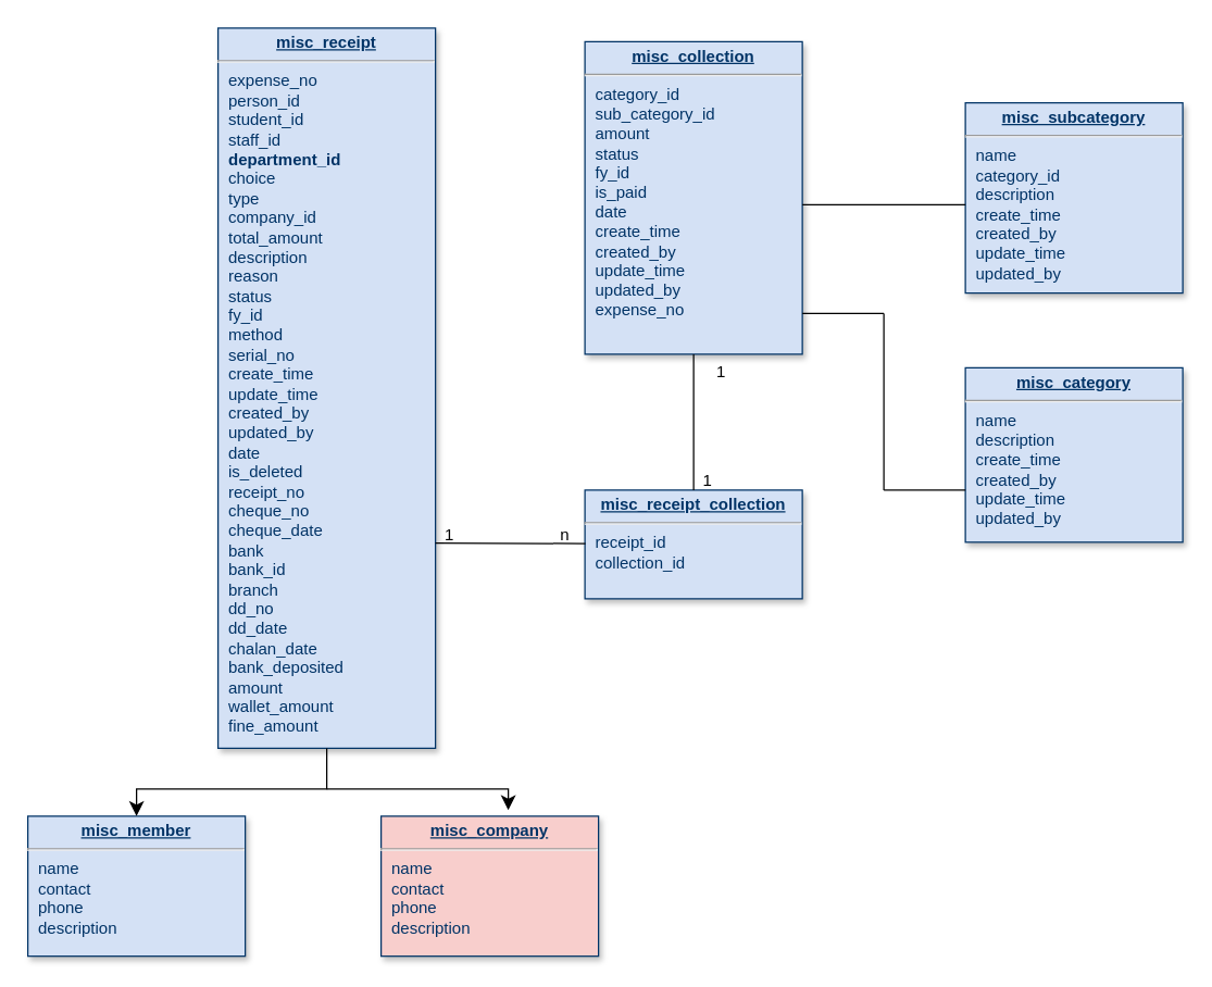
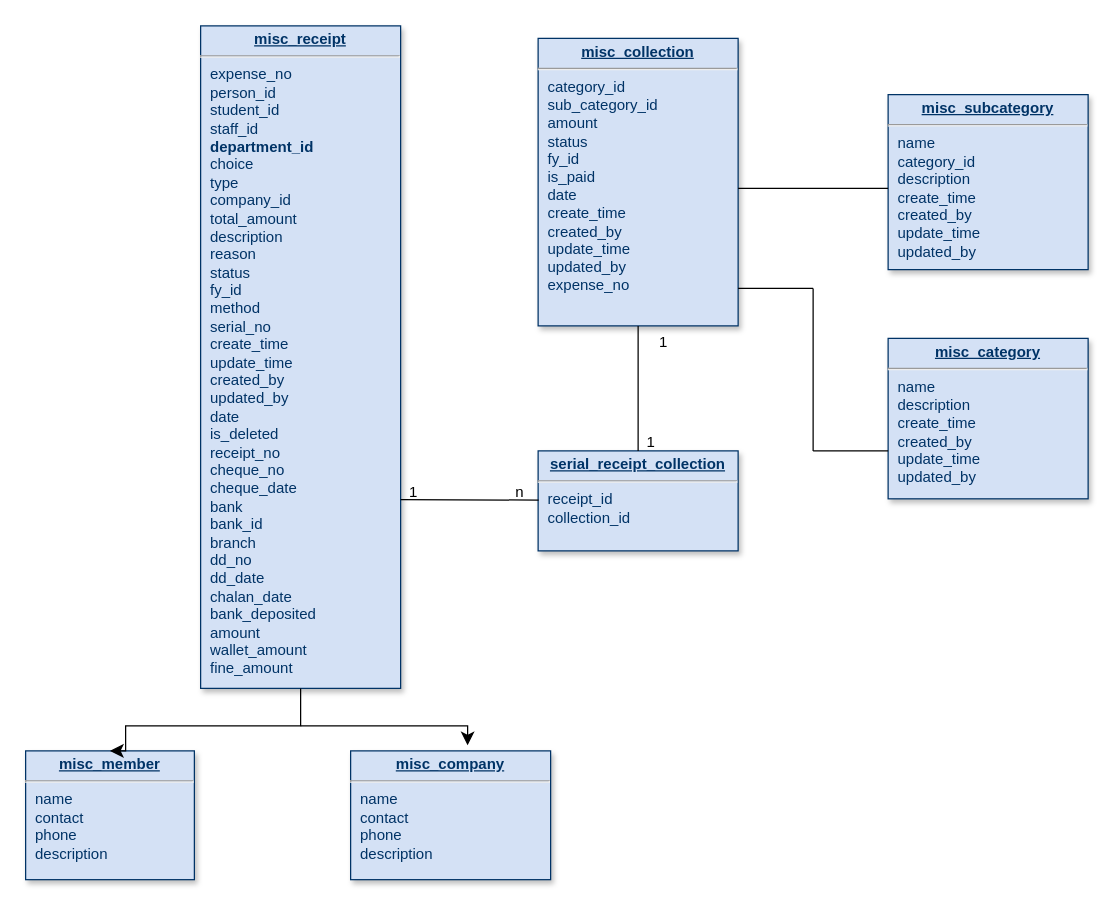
  <mxCell id="0" />
  <mxCell id="1" parent="0" />
  <mxCell id="2" value="&lt;p style=&quot;margin: 0px; margin-top: 4px; text-align: center; text-decoration: underline;&quot;&gt;&lt;b&gt;misc_collection&lt;/b&gt;&lt;/p&gt;&lt;hr&gt;&lt;p style=&quot;margin: 0px; margin-left: 8px;&quot;&gt;category_id&lt;/p&gt;&lt;p style=&quot;margin: 0px; margin-left: 8px;&quot;&gt;sub_category_id&lt;/p&gt;&lt;p style=&quot;margin: 0px; margin-left: 8px;&quot;&gt;amount&lt;/p&gt;&lt;p style=&quot;margin: 0px; margin-left: 8px;&quot;&gt;status&lt;/p&gt;&lt;p style=&quot;margin: 0px; margin-left: 8px;&quot;&gt;fy_id&lt;/p&gt;&lt;p style=&quot;margin: 0px; margin-left: 8px;&quot;&gt;is_paid&lt;/p&gt;&lt;p style=&quot;margin: 0px; margin-left: 8px;&quot;&gt;date&lt;/p&gt;&lt;p style=&quot;margin: 0px; margin-left: 8px;&quot;&gt;create_time&lt;/p&gt;&lt;p style=&quot;margin: 0px; margin-left: 8px;&quot;&gt;created_by&lt;/p&gt;&lt;p style=&quot;margin: 0px; margin-left: 8px;&quot;&gt;update_time&lt;/p&gt;&lt;p style=&quot;margin: 0px; margin-left: 8px;&quot;&gt;updated_by&lt;/p&gt;&lt;p style=&quot;margin: 0px; margin-left: 8px;&quot;&gt;expense_no&lt;/p&gt;" style="verticalAlign=top;align=left;overflow=fill;fontSize=12;fontFamily=Helvetica;html=1;strokeColor=#003366;shadow=1;fillColor=#D4E1F5;fontColor=#003366" parent="1" vertex="1"><mxGeometry x="430" y="30" width="160" height="230" as="geometry" /></mxCell>
- <mxCell id="3" value="&lt;p style=&quot;margin: 0px; margin-top: 4px; text-align: center; text-decoration: underline;&quot;&gt;&lt;b&gt;misc_receipt_collection&lt;/b&gt;&lt;/p&gt;&lt;hr&gt;&lt;p style=&quot;margin: 0px; margin-left: 8px;&quot;&gt;receipt_id&lt;/p&gt;&lt;p style=&quot;margin: 0px; margin-left: 8px;&quot;&gt;collection_id&lt;/p&gt;" style="verticalAlign=top;align=left;overflow=fill;fontSize=12;fontFamily=Helvetica;html=1;strokeColor=#003366;shadow=1;fillColor=#D4E1F5;fontColor=#003366" parent="1" vertex="1"><mxGeometry x="430" y="360" width="160" height="80" as="geometry" /></mxCell>
- <mxCell id="4" value="&lt;p style=&quot;margin: 0px; margin-top: 4px; text-align: center; text-decoration: underline;&quot;&gt;&lt;b&gt;misc_company&lt;/b&gt;&lt;/p&gt;&lt;hr&gt;&lt;p style=&quot;margin: 0px; margin-left: 8px;&quot;&gt;name&lt;/p&gt;&lt;p style=&quot;margin: 0px; margin-left: 8px;&quot;&gt;contact&lt;/p&gt;&lt;p style=&quot;margin: 0px; margin-left: 8px;&quot;&gt;phone&lt;/p&gt;&lt;p style=&quot;margin: 0px; margin-left: 8px;&quot;&gt;description&lt;/p&gt;" style="verticalAlign=top;align=left;overflow=fill;fontSize=12;fontFamily=Helvetica;html=1;strokeColor=#003366;shadow=1;fillColor=#f8cecc;fontColor=#003366;" parent="1" vertex="1"><mxGeometry x="280" y="600" width="160" height="103.04" as="geometry" /></mxCell>
+ <mxCell id="3" value="&lt;p style=&quot;margin: 0px; margin-top: 4px; text-align: center; text-decoration: underline;&quot;&gt;&lt;b&gt;serial_receipt_collection&lt;/b&gt;&lt;/p&gt;&lt;hr&gt;&lt;p style=&quot;margin: 0px; margin-left: 8px;&quot;&gt;receipt_id&lt;/p&gt;&lt;p style=&quot;margin: 0px; margin-left: 8px;&quot;&gt;collection_id&lt;/p&gt;" style="verticalAlign=top;align=left;overflow=fill;fontSize=12;fontFamily=Helvetica;html=1;strokeColor=#003366;shadow=1;fillColor=#D4E1F5;fontColor=#003366" parent="1" vertex="1"><mxGeometry x="430" y="360" width="160" height="80" as="geometry" /></mxCell>
+ <mxCell id="4" value="&lt;p style=&quot;margin: 0px; margin-top: 4px; text-align: center; text-decoration: underline;&quot;&gt;&lt;b&gt;misc_company&lt;/b&gt;&lt;/p&gt;&lt;hr&gt;&lt;p style=&quot;margin: 0px; margin-left: 8px;&quot;&gt;name&lt;/p&gt;&lt;p style=&quot;margin: 0px; margin-left: 8px;&quot;&gt;contact&lt;/p&gt;&lt;p style=&quot;margin: 0px; margin-left: 8px;&quot;&gt;phone&lt;/p&gt;&lt;p style=&quot;margin: 0px; margin-left: 8px;&quot;&gt;description&lt;/p&gt;" style="verticalAlign=top;align=left;overflow=fill;fontSize=12;fontFamily=Helvetica;html=1;strokeColor=#003366;shadow=1;fillColor=#D4E1F5;fontColor=#003366" parent="1" vertex="1"><mxGeometry x="280" y="600" width="160" height="103.04" as="geometry" /></mxCell>
  <mxCell id="5" value="&lt;p style=&quot;margin: 0px; margin-top: 4px; text-align: center; text-decoration: underline;&quot;&gt;&lt;b&gt;misc_category&lt;/b&gt;&lt;/p&gt;&lt;hr&gt;&lt;p style=&quot;margin: 0px; margin-left: 8px;&quot;&gt;name&lt;/p&gt;&lt;p style=&quot;margin: 0px; margin-left: 8px;&quot;&gt;description&lt;/p&gt;&lt;p style=&quot;margin: 0px; margin-left: 8px;&quot;&gt;create_time&lt;/p&gt;&lt;p style=&quot;margin: 0px; margin-left: 8px;&quot;&gt;created_by&lt;/p&gt;&lt;p style=&quot;margin: 0px; margin-left: 8px;&quot;&gt;update_time&lt;/p&gt;&lt;p style=&quot;margin: 0px; margin-left: 8px;&quot;&gt;updated_by&lt;/p&gt;&lt;p style=&quot;margin: 0px; margin-left: 8px;&quot;&gt;&lt;br&gt;&lt;/p&gt;" style="verticalAlign=top;align=left;overflow=fill;fontSize=12;fontFamily=Helvetica;html=1;strokeColor=#003366;shadow=1;fillColor=#D4E1F5;fontColor=#003366" parent="1" vertex="1"><mxGeometry x="710" y="270" width="160" height="128.36" as="geometry" /></mxCell>
- <mxCell id="6" value="&lt;p style=&quot;margin: 0px; margin-top: 4px; text-align: center; text-decoration: underline;&quot;&gt;&lt;b&gt;misc_member&lt;/b&gt;&lt;/p&gt;&lt;hr&gt;&lt;p style=&quot;margin: 0px; margin-left: 8px;&quot;&gt;name&lt;/p&gt;&lt;p style=&quot;margin: 0px; margin-left: 8px;&quot;&gt;contact&lt;/p&gt;&lt;p style=&quot;margin: 0px; margin-left: 8px;&quot;&gt;phone&lt;/p&gt;&lt;p style=&quot;margin: 0px; margin-left: 8px;&quot;&gt;description&lt;/p&gt;&lt;p style=&quot;margin: 0px; margin-left: 8px;&quot;&gt;&lt;br&gt;&lt;/p&gt;" style="verticalAlign=top;align=left;overflow=fill;fontSize=12;fontFamily=Helvetica;html=1;strokeColor=#003366;shadow=1;fillColor=#D4E1F5;fontColor=#003366" parent="1" vertex="1"><mxGeometry x="20" y="600" width="160" height="103.04" as="geometry" /></mxCell>
+ <mxCell id="6" value="&lt;p style=&quot;margin: 0px; margin-top: 4px; text-align: center; text-decoration: underline;&quot;&gt;&lt;b&gt;misc_member&lt;/b&gt;&lt;/p&gt;&lt;hr&gt;&lt;p style=&quot;margin: 0px; margin-left: 8px;&quot;&gt;name&lt;/p&gt;&lt;p style=&quot;margin: 0px; margin-left: 8px;&quot;&gt;contact&lt;/p&gt;&lt;p style=&quot;margin: 0px; margin-left: 8px;&quot;&gt;phone&lt;/p&gt;&lt;p style=&quot;margin: 0px; margin-left: 8px;&quot;&gt;description&lt;/p&gt;&lt;p style=&quot;margin: 0px; margin-left: 8px;&quot;&gt;&lt;br&gt;&lt;/p&gt;" style="verticalAlign=top;align=left;overflow=fill;fontSize=12;fontFamily=Helvetica;html=1;strokeColor=#003366;shadow=1;fillColor=#D4E1F5;fontColor=#003366" parent="1" vertex="1"><mxGeometry x="20" y="600" width="135" height="103.04" as="geometry" /></mxCell>
  <mxCell id="7" value="&lt;p style=&quot;margin: 0px; margin-top: 4px; text-align: center; text-decoration: underline;&quot;&gt;&lt;b&gt;misc_receipt&lt;/b&gt;&lt;/p&gt;&lt;hr&gt;&lt;p style=&quot;margin: 0px; margin-left: 8px;&quot;&gt;expense_no&lt;/p&gt;&lt;p style=&quot;margin: 0px; margin-left: 8px;&quot;&gt;person_id&lt;/p&gt;&lt;p style=&quot;margin: 0px; margin-left: 8px;&quot;&gt;student_id&lt;/p&gt;&lt;p style=&quot;margin: 0px; margin-left: 8px;&quot;&gt;staff_id&lt;/p&gt;&lt;p style=&quot;margin: 0px; margin-left: 8px;&quot;&gt;&lt;b&gt;department_id&lt;/b&gt;&lt;/p&gt;&lt;p style=&quot;margin: 0px; margin-left: 8px;&quot;&gt;choice&lt;/p&gt;&lt;p style=&quot;margin: 0px; margin-left: 8px;&quot;&gt;type&lt;/p&gt;&lt;p style=&quot;margin: 0px; margin-left: 8px;&quot;&gt;company_id&lt;/p&gt;&lt;p style=&quot;margin: 0px; margin-left: 8px;&quot;&gt;total_amount&lt;/p&gt;&lt;p style=&quot;margin: 0px; margin-left: 8px;&quot;&gt;description&lt;/p&gt;&lt;p style=&quot;margin: 0px; margin-left: 8px;&quot;&gt;reason&lt;/p&gt;&lt;p style=&quot;margin: 0px; margin-left: 8px;&quot;&gt;status&lt;/p&gt;&lt;p style=&quot;margin: 0px; margin-left: 8px;&quot;&gt;fy_id&lt;/p&gt;&lt;p style=&quot;margin: 0px; margin-left: 8px;&quot;&gt;method&lt;/p&gt;&lt;p style=&quot;margin: 0px; margin-left: 8px;&quot;&gt;serial_no&lt;/p&gt;&lt;p style=&quot;margin: 0px; margin-left: 8px;&quot;&gt;create_time&lt;/p&gt;&lt;p style=&quot;margin: 0px; margin-left: 8px;&quot;&gt;update_time&lt;/p&gt;&lt;p style=&quot;margin: 0px; margin-left: 8px;&quot;&gt;created_by&lt;/p&gt;&lt;p style=&quot;margin: 0px; margin-left: 8px;&quot;&gt;updated_by&lt;/p&gt;&lt;p style=&quot;margin: 0px; margin-left: 8px;&quot;&gt;date&lt;/p&gt;&lt;p style=&quot;margin: 0px; margin-left: 8px;&quot;&gt;is_deleted&lt;/p&gt;&lt;p style=&quot;margin: 0px; margin-left: 8px;&quot;&gt;receipt_no&lt;/p&gt;&lt;p style=&quot;margin: 0px; margin-left: 8px;&quot;&gt;cheque_no&lt;/p&gt;&lt;p style=&quot;margin: 0px; margin-left: 8px;&quot;&gt;cheque_date&lt;/p&gt;&lt;p style=&quot;margin: 0px; margin-left: 8px;&quot;&gt;bank&lt;/p&gt;&lt;p style=&quot;margin: 0px; margin-left: 8px;&quot;&gt;bank_id&lt;/p&gt;&lt;p style=&quot;margin: 0px; margin-left: 8px;&quot;&gt;branch&lt;/p&gt;&lt;p style=&quot;margin: 0px; margin-left: 8px;&quot;&gt;dd_no&lt;/p&gt;&lt;p style=&quot;margin: 0px; margin-left: 8px;&quot;&gt;dd_date&lt;/p&gt;&lt;p style=&quot;margin: 0px; margin-left: 8px;&quot;&gt;chalan_date&lt;/p&gt;&lt;p style=&quot;margin: 0px; margin-left: 8px;&quot;&gt;bank_deposited&lt;/p&gt;&lt;p style=&quot;margin: 0px; margin-left: 8px;&quot;&gt;amount&lt;/p&gt;&lt;p style=&quot;margin: 0px; margin-left: 8px;&quot;&gt;wallet_amount&lt;/p&gt;&lt;p style=&quot;margin: 0px; margin-left: 8px;&quot;&gt;fine_amount&lt;/p&gt;&lt;p style=&quot;margin: 0px; margin-left: 8px;&quot;&gt;&lt;br&gt;&lt;/p&gt;" style="verticalAlign=top;align=left;overflow=fill;fontSize=12;fontFamily=Helvetica;html=1;strokeColor=#003366;shadow=1;fillColor=#D4E1F5;fontColor=#003366" parent="1" vertex="1"><mxGeometry x="160" y="20" width="160" height="530" as="geometry" /></mxCell>
  <mxCell id="8" value="&lt;p style=&quot;margin: 0px; margin-top: 4px; text-align: center; text-decoration: underline;&quot;&gt;&lt;b&gt;misc_subcategory&lt;/b&gt;&lt;/p&gt;&lt;hr&gt;&lt;p style=&quot;margin: 0px; margin-left: 8px;&quot;&gt;name&lt;/p&gt;&lt;p style=&quot;margin: 0px; margin-left: 8px;&quot;&gt;category_id&lt;/p&gt;&lt;p style=&quot;margin: 0px; margin-left: 8px;&quot;&gt;description&lt;/p&gt;&lt;p style=&quot;margin: 0px; margin-left: 8px;&quot;&gt;create_time&lt;/p&gt;&lt;p style=&quot;margin: 0px; margin-left: 8px;&quot;&gt;created_by&lt;/p&gt;&lt;p style=&quot;margin: 0px; margin-left: 8px;&quot;&gt;update_time&lt;/p&gt;&lt;p style=&quot;margin: 0px; margin-left: 8px;&quot;&gt;updated_by&lt;/p&gt;&lt;p style=&quot;margin: 0px; margin-left: 8px;&quot;&gt;&lt;br&gt;&lt;/p&gt;" style="verticalAlign=top;align=left;overflow=fill;fontSize=12;fontFamily=Helvetica;html=1;strokeColor=#003366;shadow=1;fillColor=#D4E1F5;fontColor=#003366" parent="1" vertex="1"><mxGeometry x="710" y="75" width="160" height="140" as="geometry" /></mxCell>
  <mxCell id="9" value="" style="endArrow=none;html=1;rounded=0;entryX=0.5;entryY=0;entryDx=0;entryDy=0;exitX=0.5;exitY=1;exitDx=0;exitDy=0;" parent="1" source="2" target="3" edge="1"><mxGeometry relative="1" as="geometry"><mxPoint x="400" y="260" as="sourcePoint" /><mxPoint x="560" y="260" as="targetPoint" /></mxGeometry></mxCell>
  <mxCell id="10" value="1" style="text;html=1;align=center;verticalAlign=middle;resizable=0;points=[];autosize=1;strokeColor=none;fillColor=none;" parent="1" vertex="1"><mxGeometry x="515" y="258" width="30" height="30" as="geometry" /></mxCell>
  <mxCell id="11" value="1" style="text;html=1;align=center;verticalAlign=middle;resizable=0;points=[];autosize=1;strokeColor=none;fillColor=none;" parent="1" vertex="1"><mxGeometry x="505" y="338" width="30" height="30" as="geometry" /></mxCell>
  <mxCell id="12" value="" style="endArrow=none;html=1;rounded=0;" parent="1" edge="1"><mxGeometry relative="1" as="geometry"><mxPoint x="320" y="399" as="sourcePoint" /><mxPoint x="430.39" y="399.38" as="targetPoint" /></mxGeometry></mxCell>
  <mxCell id="13" value="1" style="text;html=1;align=center;verticalAlign=middle;resizable=0;points=[];autosize=1;strokeColor=none;fillColor=none;" parent="1" vertex="1"><mxGeometry x="315" y="378" width="30" height="30" as="geometry" /></mxCell>
  <mxCell id="14" value="n" style="text;html=1;align=center;verticalAlign=middle;resizable=0;points=[];autosize=1;strokeColor=none;fillColor=none;" parent="1" vertex="1"><mxGeometry x="400" y="378" width="30" height="30" as="geometry" /></mxCell>
  <mxCell id="15" value="" style="endArrow=none;html=1;rounded=0;" parent="1" edge="1"><mxGeometry relative="1" as="geometry"><mxPoint x="590" y="150" as="sourcePoint" /><mxPoint x="710" y="150" as="targetPoint" /></mxGeometry></mxCell>
  <mxCell id="16" value="" style="endArrow=none;html=1;rounded=0;" parent="1" edge="1"><mxGeometry relative="1" as="geometry"><mxPoint x="590" y="230" as="sourcePoint" /><mxPoint x="650" y="230" as="targetPoint" /></mxGeometry></mxCell>
  <mxCell id="17" value="" style="endArrow=none;html=1;rounded=0;" parent="1" edge="1"><mxGeometry relative="1" as="geometry"><mxPoint x="650" y="230" as="sourcePoint" /><mxPoint x="650" y="360" as="targetPoint" /></mxGeometry></mxCell>
  <mxCell id="18" value="" style="endArrow=none;html=1;rounded=0;" parent="1" edge="1"><mxGeometry relative="1" as="geometry"><mxPoint x="650" y="360" as="sourcePoint" /><mxPoint x="710" y="360" as="targetPoint" /></mxGeometry></mxCell>
  <mxCell id="19" value="" style="edgeStyle=segmentEdgeStyle;endArrow=classic;html=1;curved=0;rounded=0;endSize=8;startSize=8;entryX=0.5;entryY=0;entryDx=0;entryDy=0;" edge="1" parent="1" target="6"><mxGeometry width="50" height="50" relative="1" as="geometry"><mxPoint x="240" y="550" as="sourcePoint" /><mxPoint x="90" y="510" as="targetPoint" /><Array as="points"><mxPoint x="240" y="580" /><mxPoint x="100" y="580" /></Array></mxGeometry></mxCell>
  <mxCell id="20" value="" style="edgeStyle=segmentEdgeStyle;endArrow=classic;html=1;curved=0;rounded=0;endSize=8;startSize=8;entryX=0.585;entryY=-0.043;entryDx=0;entryDy=0;entryPerimeter=0;" edge="1" parent="1" target="4"><mxGeometry width="50" height="50" relative="1" as="geometry"><mxPoint x="240" y="580" as="sourcePoint" /><mxPoint x="530" y="480" as="targetPoint" /></mxGeometry></mxCell>
